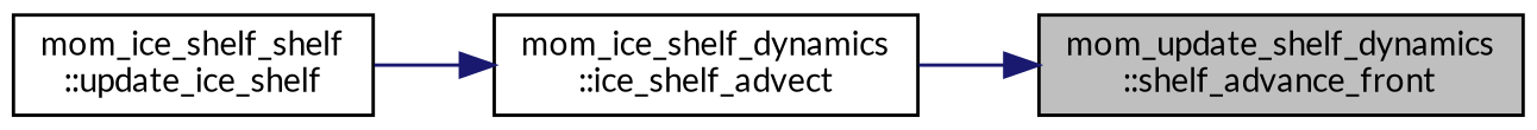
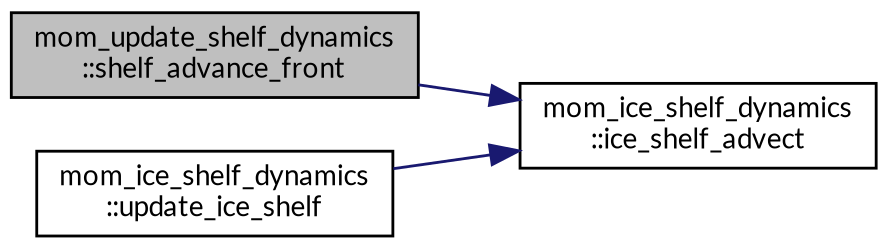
  digraph {
    fontname=Lato
    rankdir=RL
    node [color=black fillcolor=white fontname=Lato fontsize=10 shape=record style=filled]
    edge [color=midnightblue dir=back fontname=Lato fontsize=10 labelfontname=Helvetica labelfontsize=10 style=solid]
    n1 [fillcolor=grey75 fontcolor=black height=0.2 label="mom_update_shelf_dynamics\l::shelf_advance_front" width=0.4]
    n2 [height=0.2 label="mom_ice_shelf_dynamics\l::ice_shelf_advect" width=0.4]
-   n3 [height=0.2 label="mom_ice_shelf_shelf\l::update_ice_shelf" width=0.4]
-   n1 -> n2
+   n3 [height=0.2 label="mom_ice_shelf_dynamics\l::update_ice_shelf" width=0.4]
+   n2 -> n1
    n2 -> n3
  }
